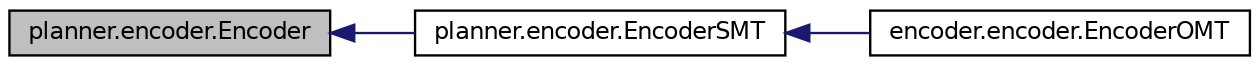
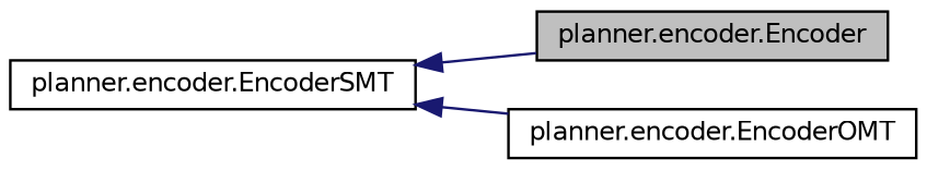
  digraph {
    rankdir=LR
    node [color=black fillcolor=white fontname=Helvetica fontsize=10 shape=record style=filled]
    edge [color=midnightblue dir=back fontname=Helvetica fontsize=10 labelfontname=Helvetica labelfontsize=10 style=solid]
    n1 [fillcolor=grey75 fontcolor=black height=0.2 label="planner.encoder.Encoder" width=0.4]
    n2 [height=0.2 label="planner.encoder.EncoderSMT" width=0.4]
-   n3 [height=0.2 label="encoder.encoder.EncoderOMT" width=0.4]
-   n1 -> n2
+   n3 [height=0.2 label="planner.encoder.EncoderOMT" width=0.4]
+   n2 -> n1
    n2 -> n3
  }
